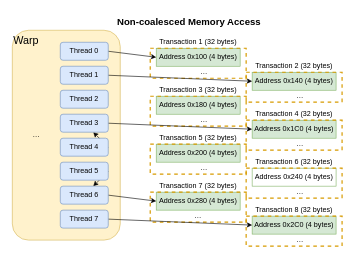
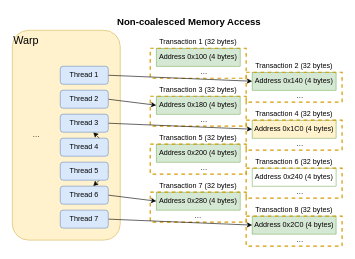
  <mxCell id="0" />
  <mxCell id="1" parent="0" />
  <mxCell id="2" value="" style="group" parent="1" vertex="1" connectable="0"><mxGeometry x="20" y="20" width="550" height="390" as="geometry" /></mxCell>
  <mxCell id="3" value="&lt;font style=&quot;font-size: 18px;&quot;&gt;Warp&lt;/font&gt;" style="rounded=1;whiteSpace=wrap;html=1;fillColor=#fff2cc;strokeColor=#d6b656;align=left;verticalAlign=top;" parent="2" vertex="1"><mxGeometry y="30" width="180" height="350" as="geometry" /></mxCell>
  <mxCell id="4" value="Non-coalesced Memory Access" style="text;html=1;strokeColor=none;fillColor=none;align=center;verticalAlign=middle;whiteSpace=wrap;rounded=0;fontSize=16;fontStyle=1" parent="2" vertex="1"><mxGeometry x="160" width="270" height="30" as="geometry" /></mxCell>
  <mxCell id="5" value="Transaction 1 (32 bytes)" style="text;html=1;strokeColor=none;fillColor=none;align=center;verticalAlign=middle;whiteSpace=wrap;rounded=0;fontSize=12;" parent="2" vertex="1"><mxGeometry x="240" y="40" width="140" height="20" as="geometry" /></mxCell>
  <mxCell id="6" value="Address 0x100 (4 bytes)" style="rounded=0;whiteSpace=wrap;html=1;fillColor=#d5e8d4;strokeColor=#82b366;fontSize=12;" parent="2" vertex="1"><mxGeometry x="240" y="60" width="140" height="30" as="geometry" /></mxCell>
  <mxCell id="7" value="" style="rounded=0;whiteSpace=wrap;html=1;fillColor=none;dashed=1;strokeColor=#d79b00;strokeWidth=2;" parent="2" vertex="1"><mxGeometry x="230" y="60" width="160" height="50" as="geometry" /></mxCell>
  <mxCell id="8" value="Transaction 2 (32 bytes)" style="text;html=1;strokeColor=none;fillColor=none;align=center;verticalAlign=middle;whiteSpace=wrap;rounded=0;fontSize=12;" parent="2" vertex="1"><mxGeometry x="400" y="80" width="140" height="20" as="geometry" /></mxCell>
  <mxCell id="9" value="Address 0x140 (4 bytes)" style="rounded=0;whiteSpace=wrap;html=1;fillColor=#d5e8d4;strokeColor=#82b366;fontSize=12;" parent="2" vertex="1"><mxGeometry x="400" y="100" width="140" height="30" as="geometry" /></mxCell>
  <mxCell id="10" value="" style="rounded=0;whiteSpace=wrap;html=1;fillColor=none;dashed=1;strokeColor=#d79b00;strokeWidth=2;" parent="2" vertex="1"><mxGeometry x="390" y="100" width="160" height="50" as="geometry" /></mxCell>
  <mxCell id="11" value="Transaction 3 (32 bytes)" style="text;html=1;strokeColor=none;fillColor=none;align=center;verticalAlign=middle;whiteSpace=wrap;rounded=0;fontSize=12;" parent="2" vertex="1"><mxGeometry x="240" y="120" width="140" height="20" as="geometry" /></mxCell>
  <mxCell id="12" value="Address 0x180 (4 bytes)" style="rounded=0;whiteSpace=wrap;html=1;fillColor=#d5e8d4;strokeColor=#82b366;fontSize=12;" parent="2" vertex="1"><mxGeometry x="240" y="140" width="140" height="30" as="geometry" /></mxCell>
  <mxCell id="13" value="" style="rounded=0;whiteSpace=wrap;html=1;fillColor=none;dashed=1;strokeColor=#d79b00;strokeWidth=2;" parent="2" vertex="1"><mxGeometry x="230" y="140" width="160" height="50" as="geometry" /></mxCell>
  <mxCell id="14" value="Transaction 4 (32 bytes)" style="text;html=1;strokeColor=none;fillColor=none;align=center;verticalAlign=middle;whiteSpace=wrap;rounded=0;fontSize=12;" parent="2" vertex="1"><mxGeometry x="400" y="160" width="140" height="20" as="geometry" /></mxCell>
- <mxCell id="15" value="Address 0x1C0 (4 bytes)" style="rounded=0;whiteSpace=wrap;html=1;fillColor=#d5e8d4;strokeColor=#82b366;fontSize=12;" parent="2" vertex="1"><mxGeometry x="400" y="180" width="140" height="30" as="geometry" /></mxCell>
+ <mxCell id="15" value="Address 0x1C0 (4 bytes)" style="rounded=0;whiteSpace=wrap;html=1;fillColor=#fff2cc;strokeColor=#82b366;fontSize=12;" parent="2" vertex="1"><mxGeometry x="400" y="180" width="140" height="30" as="geometry" /></mxCell>
  <mxCell id="16" value="" style="rounded=0;whiteSpace=wrap;html=1;fillColor=none;dashed=1;strokeColor=#d79b00;strokeWidth=2;" parent="2" vertex="1"><mxGeometry x="390" y="180" width="160" height="50" as="geometry" /></mxCell>
  <mxCell id="17" value="Transaction 5 (32 bytes)" style="text;html=1;strokeColor=none;fillColor=none;align=center;verticalAlign=middle;whiteSpace=wrap;rounded=0;fontSize=12;" parent="2" vertex="1"><mxGeometry x="240" y="200" width="140" height="20" as="geometry" /></mxCell>
  <mxCell id="18" value="Address 0x200 (4 bytes)" style="rounded=0;whiteSpace=wrap;html=1;fillColor=#d5e8d4;strokeColor=#82b366;fontSize=12;" parent="2" vertex="1"><mxGeometry x="240" y="220" width="140" height="30" as="geometry" /></mxCell>
  <mxCell id="19" value="" style="rounded=0;whiteSpace=wrap;html=1;fillColor=none;dashed=1;strokeColor=#d79b00;strokeWidth=2;" parent="2" vertex="1"><mxGeometry x="230" y="220" width="160" height="50" as="geometry" /></mxCell>
  <mxCell id="20" value="Transaction 6 (32 bytes)" style="text;html=1;strokeColor=none;fillColor=none;align=center;verticalAlign=middle;whiteSpace=wrap;rounded=0;fontSize=12;" parent="2" vertex="1"><mxGeometry x="400" y="240" width="140" height="20" as="geometry" /></mxCell>
  <mxCell id="21" value="Address 0x240 (4 bytes)" style="rounded=0;whiteSpace=wrap;html=1;fillColor=#ffffff;strokeColor=#82b366;fontSize=12;" parent="2" vertex="1"><mxGeometry x="400" y="260" width="140" height="30" as="geometry" /></mxCell>
  <mxCell id="22" value="" style="rounded=0;whiteSpace=wrap;html=1;fillColor=none;dashed=1;strokeColor=#d79b00;strokeWidth=2;" parent="2" vertex="1"><mxGeometry x="390" y="260" width="160" height="50" as="geometry" /></mxCell>
  <mxCell id="23" value="Transaction 7 (32 bytes)" style="text;html=1;strokeColor=none;fillColor=none;align=center;verticalAlign=middle;whiteSpace=wrap;rounded=0;fontSize=12;" parent="2" vertex="1"><mxGeometry x="240" y="280" width="140" height="20" as="geometry" /></mxCell>
  <mxCell id="24" value="Address 0x280 (4 bytes)" style="rounded=0;whiteSpace=wrap;html=1;fillColor=#d5e8d4;strokeColor=#82b366;fontSize=12;" parent="2" vertex="1"><mxGeometry x="240" y="300" width="140" height="30" as="geometry" /></mxCell>
  <mxCell id="25" value="" style="rounded=0;whiteSpace=wrap;html=1;fillColor=none;dashed=1;strokeColor=#d79b00;strokeWidth=2;" parent="2" vertex="1"><mxGeometry x="230" y="300" width="160" height="50" as="geometry" /></mxCell>
  <mxCell id="26" value="Transaction 8 (32 bytes)" style="text;html=1;strokeColor=none;fillColor=none;align=center;verticalAlign=middle;whiteSpace=wrap;rounded=0;fontSize=12;" parent="2" vertex="1"><mxGeometry x="400" y="320" width="140" height="20" as="geometry" /></mxCell>
  <mxCell id="27" value="Address 0x2C0 (4 bytes)" style="rounded=0;whiteSpace=wrap;html=1;fillColor=#d5e8d4;strokeColor=#82b366;fontSize=12;" parent="2" vertex="1"><mxGeometry x="400" y="340" width="140" height="30" as="geometry" /></mxCell>
  <mxCell id="28" value="" style="rounded=0;whiteSpace=wrap;html=1;fillColor=none;dashed=1;strokeColor=#d79b00;strokeWidth=2;" parent="2" vertex="1"><mxGeometry x="390" y="340" width="160" height="50" as="geometry" /></mxCell>
- <mxCell id="29" value="" style="endArrow=classic;html=1;rounded=0;exitX=1;exitY=0.5;exitDx=0;exitDy=0;entryX=0;entryY=0.5;entryDx=0;entryDy=0;" parent="2" source="38" target="6" edge="1"><mxGeometry width="50" height="50" relative="1" as="geometry"><mxPoint x="360" y="190" as="sourcePoint" /><mxPoint x="410" y="140" as="targetPoint" /></mxGeometry></mxCell>
  <mxCell id="30" value="" style="endArrow=classic;html=1;rounded=0;exitX=1;exitY=0.5;exitDx=0;exitDy=0;entryX=0;entryY=0.5;entryDx=0;entryDy=0;" parent="2" source="39" target="9" edge="1"><mxGeometry width="50" height="50" relative="1" as="geometry"><mxPoint x="360" y="190" as="sourcePoint" /><mxPoint x="410" y="140" as="targetPoint" /></mxGeometry></mxCell>
+ <mxCell id="31" value="" style="endArrow=classic;html=1;rounded=0;exitX=1;exitY=0.5;exitDx=0;exitDy=0;entryX=0;entryY=0.5;entryDx=0;entryDy=0;" parent="2" source="40" target="12" edge="1"><mxGeometry width="50" height="50" relative="1" as="geometry"><mxPoint x="360" y="190" as="sourcePoint" /><mxPoint x="410" y="140" as="targetPoint" /></mxGeometry></mxCell>
  <mxCell id="32" value="" style="endArrow=classic;html=1;rounded=0;exitX=1;exitY=0.5;exitDx=0;exitDy=0;entryX=0;entryY=0.5;entryDx=0;entryDy=0;" parent="2" source="41" target="15" edge="1"><mxGeometry width="50" height="50" relative="1" as="geometry"><mxPoint x="360" y="190" as="sourcePoint" /><mxPoint x="410" y="140" as="targetPoint" /></mxGeometry></mxCell>
  <mxCell id="33" value="" style="endArrow=classic;html=1;rounded=0;exitX=1;exitY=0.5;exitDx=0;exitDy=0;" parent="2" source="42" target="41" edge="1"><mxGeometry width="50" height="50" relative="1" as="geometry"><mxPoint x="360" y="190" as="sourcePoint" /><mxPoint x="410" y="140" as="targetPoint" /></mxGeometry></mxCell>
  <mxCell id="34" value="" style="endArrow=classic;html=1;rounded=0;exitX=1;exitY=0.5;exitDx=0;exitDy=0;" parent="2" source="43" target="44" edge="1"><mxGeometry width="50" height="50" relative="1" as="geometry"><mxPoint x="360" y="190" as="sourcePoint" /><mxPoint x="410" y="140" as="targetPoint" /></mxGeometry></mxCell>
  <mxCell id="35" value="" style="endArrow=classic;html=1;rounded=0;exitX=1;exitY=0.5;exitDx=0;exitDy=0;entryX=0;entryY=0.5;entryDx=0;entryDy=0;" parent="2" source="44" target="24" edge="1"><mxGeometry width="50" height="50" relative="1" as="geometry"><mxPoint x="360" y="190" as="sourcePoint" /><mxPoint x="410" y="140" as="targetPoint" /></mxGeometry></mxCell>
  <mxCell id="36" value="" style="endArrow=classic;html=1;rounded=0;exitX=1;exitY=0.5;exitDx=0;exitDy=0;entryX=0;entryY=0.5;entryDx=0;entryDy=0;" parent="2" source="45" target="27" edge="1"><mxGeometry width="50" height="50" relative="1" as="geometry"><mxPoint x="360" y="190" as="sourcePoint" /><mxPoint x="410" y="140" as="targetPoint" /></mxGeometry></mxCell>
  <mxCell id="37" value="" style="group" parent="2" vertex="1" connectable="0"><mxGeometry x="80" y="50" width="80" height="310" as="geometry" /></mxCell>
- <mxCell id="38" value="Thread 0" style="rounded=1;whiteSpace=wrap;html=1;fillColor=#dae8fc;strokeColor=#6c8ebf;fontSize=12;" parent="37" vertex="1"><mxGeometry width="80" height="30" as="geometry" /></mxCell>
  <mxCell id="39" value="Thread 1" style="rounded=1;whiteSpace=wrap;html=1;fillColor=#dae8fc;strokeColor=#6c8ebf;fontSize=12;" parent="37" vertex="1"><mxGeometry y="40" width="80" height="30" as="geometry" /></mxCell>
  <mxCell id="40" value="Thread 2" style="rounded=1;whiteSpace=wrap;html=1;fillColor=#dae8fc;strokeColor=#6c8ebf;fontSize=12;" parent="37" vertex="1"><mxGeometry y="80" width="80" height="30" as="geometry" /></mxCell>
  <mxCell id="41" value="Thread 3" style="rounded=1;whiteSpace=wrap;html=1;fillColor=#dae8fc;strokeColor=#6c8ebf;fontSize=12;" parent="37" vertex="1"><mxGeometry y="120" width="80" height="30" as="geometry" /></mxCell>
  <mxCell id="42" value="Thread 4" style="rounded=1;whiteSpace=wrap;html=1;fillColor=#dae8fc;strokeColor=#6c8ebf;fontSize=12;" parent="37" vertex="1"><mxGeometry y="160" width="80" height="30" as="geometry" /></mxCell>
  <mxCell id="43" value="Thread 5" style="rounded=1;whiteSpace=wrap;html=1;fillColor=#dae8fc;strokeColor=#6c8ebf;fontSize=12;" parent="37" vertex="1"><mxGeometry y="200" width="80" height="30" as="geometry" /></mxCell>
  <mxCell id="44" value="Thread 6" style="rounded=1;whiteSpace=wrap;html=1;fillColor=#dae8fc;strokeColor=#6c8ebf;fontSize=12;" parent="37" vertex="1"><mxGeometry y="240" width="80" height="30" as="geometry" /></mxCell>
  <mxCell id="45" value="Thread 7" style="rounded=1;whiteSpace=wrap;html=1;fillColor=#dae8fc;strokeColor=#6c8ebf;fontSize=12;" parent="37" vertex="1"><mxGeometry y="280" width="80" height="30" as="geometry" /></mxCell>
  <mxCell id="46" value="…" style="text;html=1;align=center;verticalAlign=middle;whiteSpace=wrap;rounded=0;" parent="2" vertex="1"><mxGeometry x="280" y="330" width="60" height="20" as="geometry" /></mxCell>
  <mxCell id="47" value="…" style="text;html=1;align=center;verticalAlign=middle;whiteSpace=wrap;rounded=0;" parent="2" vertex="1"><mxGeometry x="290" y="170" width="60" height="20" as="geometry" /></mxCell>
  <mxCell id="48" value="…" style="text;html=1;align=center;verticalAlign=middle;whiteSpace=wrap;rounded=0;" parent="2" vertex="1"><mxGeometry x="290" y="250" width="60" height="20" as="geometry" /></mxCell>
  <mxCell id="49" value="…" style="text;html=1;align=center;verticalAlign=middle;whiteSpace=wrap;rounded=0;" parent="2" vertex="1"><mxGeometry x="450" y="290" width="60" height="20" as="geometry" /></mxCell>
  <mxCell id="50" value="…" style="text;html=1;align=center;verticalAlign=middle;whiteSpace=wrap;rounded=0;" parent="2" vertex="1"><mxGeometry x="450" y="370" width="60" height="20" as="geometry" /></mxCell>
  <mxCell id="51" value="…" style="text;html=1;align=center;verticalAlign=middle;whiteSpace=wrap;rounded=0;" parent="2" vertex="1"><mxGeometry x="450" y="210" width="60" height="20" as="geometry" /></mxCell>
  <mxCell id="52" value="…" style="text;html=1;align=center;verticalAlign=middle;whiteSpace=wrap;rounded=0;" parent="2" vertex="1"><mxGeometry x="450" y="130" width="60" height="20" as="geometry" /></mxCell>
  <mxCell id="53" value="…" style="text;html=1;align=center;verticalAlign=middle;whiteSpace=wrap;rounded=0;" parent="2" vertex="1"><mxGeometry x="290" y="90" width="60" height="20" as="geometry" /></mxCell>
  <mxCell id="54" value="…" style="text;html=1;align=center;verticalAlign=middle;whiteSpace=wrap;rounded=0;" parent="2" vertex="1"><mxGeometry x="10" y="195" width="60" height="20" as="geometry" /></mxCell>
